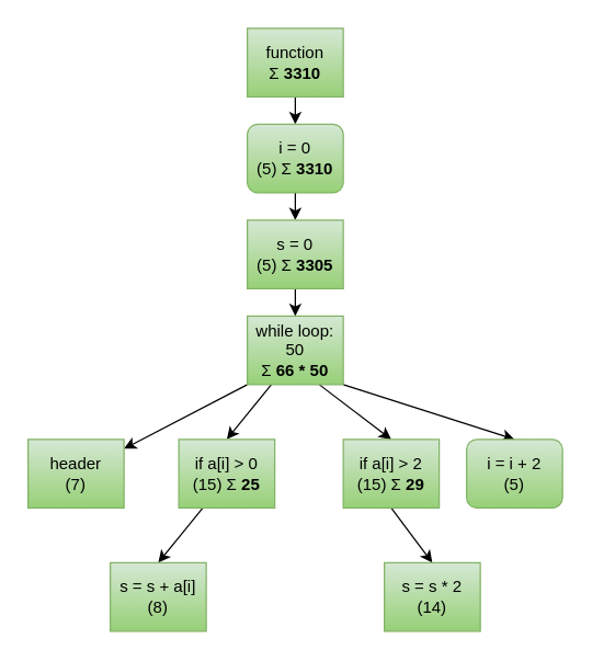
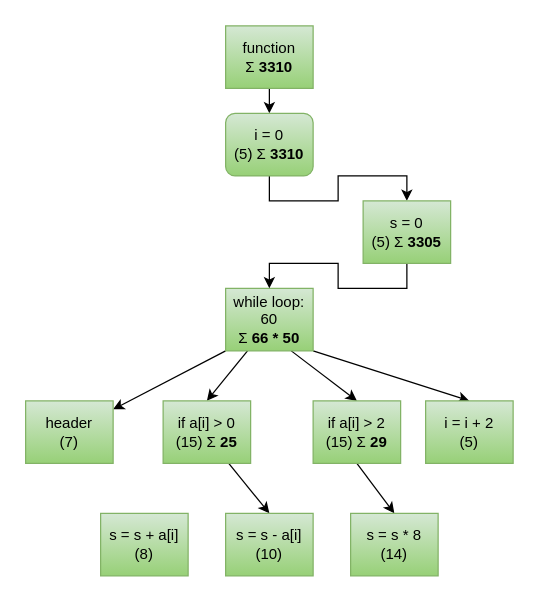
  <mxCell id="0" />
  <mxCell id="1" parent="0" />
  <mxCell id="2" style="edgeStyle=orthogonalEdgeStyle;rounded=0;orthogonalLoop=1;jettySize=auto;html=1;exitX=0.5;exitY=1;exitDx=0;exitDy=0;entryX=0.5;entryY=0;entryDx=0;entryDy=0;" edge="1" parent="1" source="3" target="20"><mxGeometry relative="1" as="geometry" /></mxCell>
  <mxCell id="3" value="function&lt;br&gt;Σ &lt;b&gt;3310&lt;/b&gt;" style="rounded=0;whiteSpace=wrap;html=1;fillColor=#d5e8d4;strokeColor=#82b366;gradientColor=#97d077;" vertex="1" parent="1"><mxGeometry x="180" y="20" width="70" height="50" as="geometry" /></mxCell>
  <mxCell id="4" style="rounded=0;orthogonalLoop=1;jettySize=auto;html=1;exitX=0.25;exitY=1;exitDx=0;exitDy=0;entryX=0.5;entryY=0;entryDx=0;entryDy=0;" edge="1" parent="1" source="8" target="12"><mxGeometry relative="1" as="geometry" /></mxCell>
  <mxCell id="5" style="rounded=0;orthogonalLoop=1;jettySize=auto;html=1;exitX=0;exitY=1;exitDx=0;exitDy=0;" edge="1" parent="1" source="8" target="9"><mxGeometry relative="1" as="geometry" /></mxCell>
  <mxCell id="6" style="rounded=0;orthogonalLoop=1;jettySize=auto;html=1;exitX=0.75;exitY=1;exitDx=0;exitDy=0;entryX=0.5;entryY=0;entryDx=0;entryDy=0;" edge="1" parent="1" source="8" target="16"><mxGeometry relative="1" as="geometry" /></mxCell>
  <mxCell id="7" style="rounded=0;orthogonalLoop=1;jettySize=auto;html=1;exitX=1;exitY=1;exitDx=0;exitDy=0;entryX=0.5;entryY=0;entryDx=0;entryDy=0;" edge="1" parent="1" source="8" target="18"><mxGeometry relative="1" as="geometry" /></mxCell>
- <mxCell id="8" value="while loop: 50&lt;br&gt;Σ &lt;b&gt;66 * 50&lt;/b&gt;" style="rounded=0;whiteSpace=wrap;html=1;fillColor=#d5e8d4;gradientColor=#97d077;strokeColor=#82b366;" vertex="1" parent="1"><mxGeometry x="180" y="230" width="70" height="50" as="geometry" /></mxCell>
+ <mxCell id="8" value="while loop: 60&lt;br&gt;Σ &lt;b&gt;66 * 50&lt;/b&gt;" style="rounded=0;whiteSpace=wrap;html=1;fillColor=#d5e8d4;gradientColor=#97d077;strokeColor=#82b366;" vertex="1" parent="1"><mxGeometry x="180" y="230" width="70" height="50" as="geometry" /></mxCell>
  <mxCell id="9" value="header&lt;br&gt;(7)" style="rounded=0;whiteSpace=wrap;html=1;fillColor=#d5e8d4;gradientColor=#97d077;strokeColor=#82b366;" vertex="1" parent="1"><mxGeometry x="20" y="320" width="70" height="50" as="geometry" /></mxCell>
- <mxCell id="10" style="rounded=0;orthogonalLoop=1;jettySize=auto;html=1;exitX=0.25;exitY=1;exitDx=0;exitDy=0;entryX=0.5;entryY=0;entryDx=0;entryDy=0;" edge="1" parent="1" source="12" target="13"><mxGeometry relative="1" as="geometry" /></mxCell>
+ <mxCell id="11" style="rounded=0;orthogonalLoop=1;jettySize=auto;html=1;exitX=0.75;exitY=1;exitDx=0;exitDy=0;entryX=0.5;entryY=0;entryDx=0;entryDy=0;" edge="1" parent="1" source="12" target="14"><mxGeometry relative="1" as="geometry" /></mxCell>
  <mxCell id="12" value="if a[i] &amp;gt; 0&lt;br&gt;(15)&amp;nbsp;Σ &lt;b&gt;25&lt;/b&gt;" style="rounded=0;whiteSpace=wrap;html=1;fillColor=#d5e8d4;gradientColor=#97d077;strokeColor=#82b366;" vertex="1" parent="1"><mxGeometry x="130" y="320" width="70" height="50" as="geometry" /></mxCell>
  <mxCell id="13" value="s = s + a[i]&lt;br&gt;(8)" style="rounded=0;whiteSpace=wrap;html=1;fillColor=#d5e8d4;gradientColor=#97d077;strokeColor=#82b366;" vertex="1" parent="1"><mxGeometry x="80" y="410" width="70" height="50" as="geometry" /></mxCell>
+ <mxCell id="14" value="s = s - a[i]&lt;br&gt;(10)" style="rounded=0;whiteSpace=wrap;html=1;fillColor=#d5e8d4;gradientColor=#97d077;strokeColor=#82b366;" vertex="1" parent="1"><mxGeometry x="180" y="410" width="70" height="50" as="geometry" /></mxCell>
  <mxCell id="15" style="rounded=0;orthogonalLoop=1;jettySize=auto;html=1;exitX=0.5;exitY=1;exitDx=0;exitDy=0;entryX=0.5;entryY=0;entryDx=0;entryDy=0;" edge="1" parent="1" source="16" target="17"><mxGeometry relative="1" as="geometry" /></mxCell>
  <mxCell id="16" value="if a[i] &amp;gt; 2&lt;br&gt;(15)&amp;nbsp;Σ &lt;b&gt;29&lt;/b&gt;" style="rounded=0;whiteSpace=wrap;html=1;fillColor=#d5e8d4;gradientColor=#97d077;strokeColor=#82b366;" vertex="1" parent="1"><mxGeometry x="250" y="320" width="70" height="50" as="geometry" /></mxCell>
- <mxCell id="17" value="s = s * 2&lt;br&gt;(14)" style="rounded=0;whiteSpace=wrap;html=1;fillColor=#d5e8d4;gradientColor=#97d077;strokeColor=#82b366;" vertex="1" parent="1"><mxGeometry x="280" y="410" width="70" height="50" as="geometry" /></mxCell>
- <mxCell id="18" value="i = i + 2&lt;br&gt;(5)" style="whiteSpace=wrap;html=1;fillColor=#d5e8d4;gradientColor=#97d077;strokeColor=#82b366;rounded=1;" vertex="1" parent="1"><mxGeometry x="340" y="320" width="70" height="50" as="geometry" /></mxCell>
+ <mxCell id="17" value="s = s * 8&lt;br&gt;(14)" style="rounded=0;whiteSpace=wrap;html=1;fillColor=#d5e8d4;gradientColor=#97d077;strokeColor=#82b366;" vertex="1" parent="1"><mxGeometry x="280" y="410" width="70" height="50" as="geometry" /></mxCell>
+ <mxCell id="18" value="i = i + 2&lt;br&gt;(5)" style="rounded=0;whiteSpace=wrap;html=1;fillColor=#d5e8d4;gradientColor=#97d077;strokeColor=#82b366;" vertex="1" parent="1"><mxGeometry x="340" y="320" width="70" height="50" as="geometry" /></mxCell>
  <mxCell id="19" style="edgeStyle=orthogonalEdgeStyle;rounded=0;orthogonalLoop=1;jettySize=auto;html=1;exitX=0.5;exitY=1;exitDx=0;exitDy=0;entryX=0.5;entryY=0;entryDx=0;entryDy=0;" edge="1" parent="1" source="20" target="22"><mxGeometry relative="1" as="geometry" /></mxCell>
  <mxCell id="20" value="i = 0&lt;br&gt;(5)&amp;nbsp;Σ &lt;b&gt;3310&lt;/b&gt;" style="whiteSpace=wrap;html=1;fillColor=#d5e8d4;gradientColor=#97d077;strokeColor=#82b366;rounded=1;" vertex="1" parent="1"><mxGeometry x="180" y="90" width="70" height="50" as="geometry" /></mxCell>
  <mxCell id="21" style="edgeStyle=orthogonalEdgeStyle;rounded=0;orthogonalLoop=1;jettySize=auto;html=1;exitX=0.5;exitY=1;exitDx=0;exitDy=0;entryX=0.5;entryY=0;entryDx=0;entryDy=0;" edge="1" parent="1" source="22" target="8"><mxGeometry relative="1" as="geometry" /></mxCell>
- <mxCell id="22" value="s = 0&lt;br&gt;(5)&amp;nbsp;Σ &lt;b&gt;3305&lt;/b&gt;" style="rounded=0;whiteSpace=wrap;html=1;fillColor=#d5e8d4;gradientColor=#97d077;strokeColor=#82b366;" vertex="1" parent="1"><mxGeometry x="180" y="160" width="70" height="50" as="geometry" /></mxCell>
+ <mxCell id="22" value="s = 0&lt;br&gt;(5)&amp;nbsp;Σ &lt;b&gt;3305&lt;/b&gt;" style="rounded=0;whiteSpace=wrap;html=1;fillColor=#d5e8d4;gradientColor=#97d077;strokeColor=#82b366;" vertex="1" parent="1"><mxGeometry x="290" y="160" width="70" height="50" as="geometry" /></mxCell>
